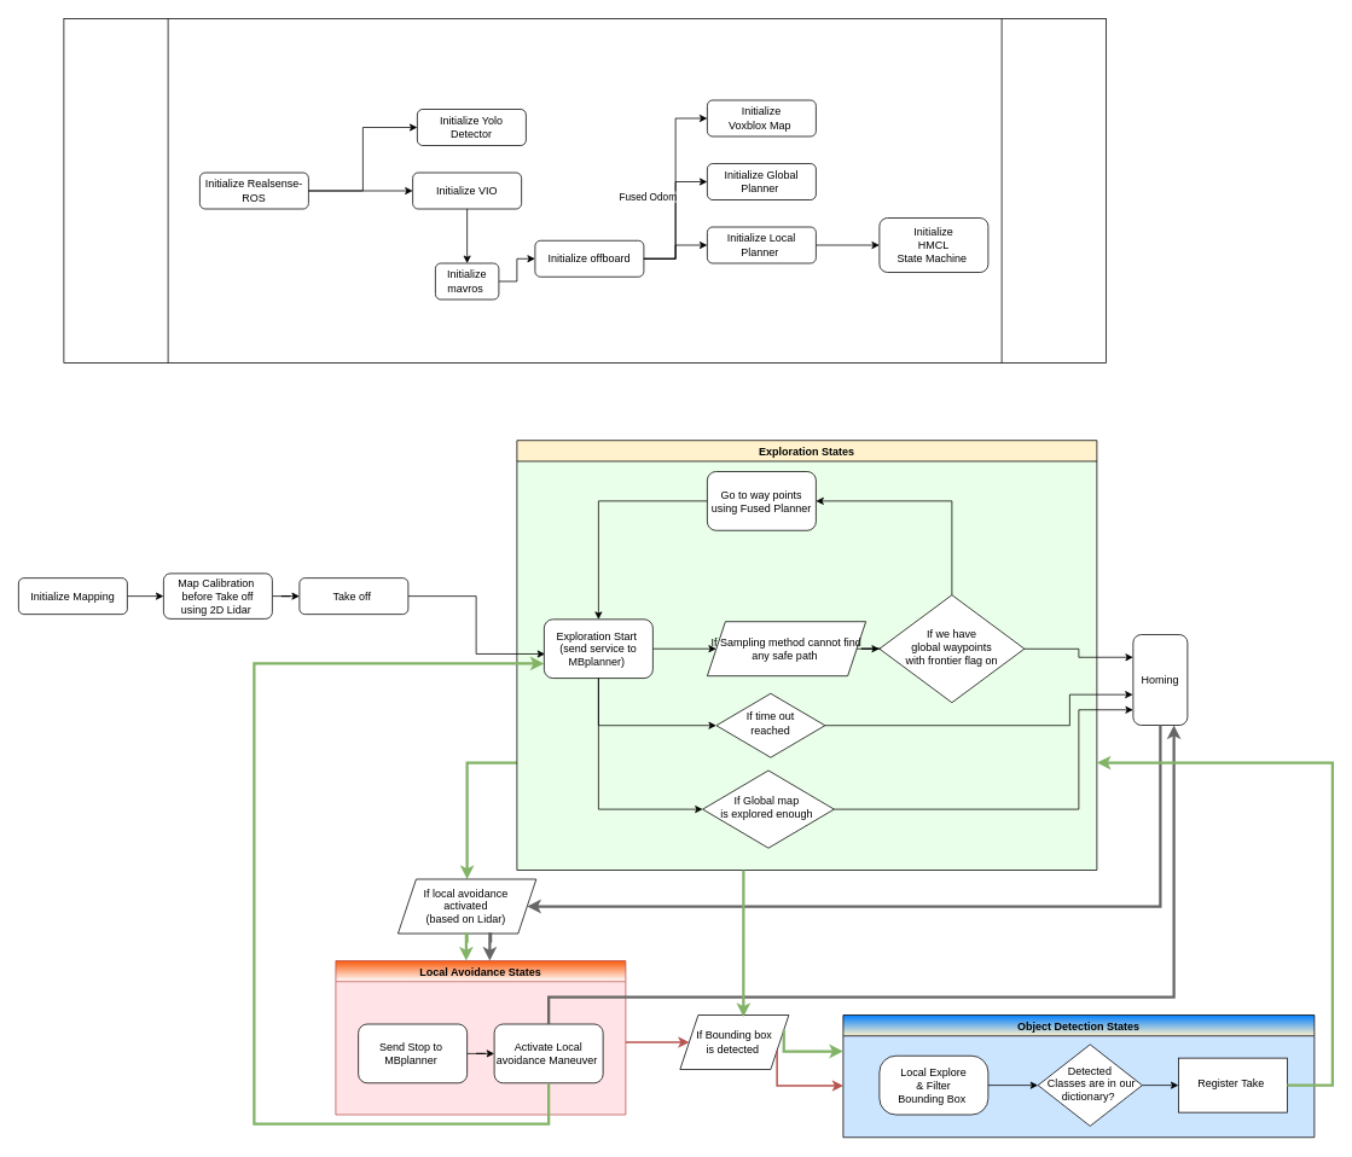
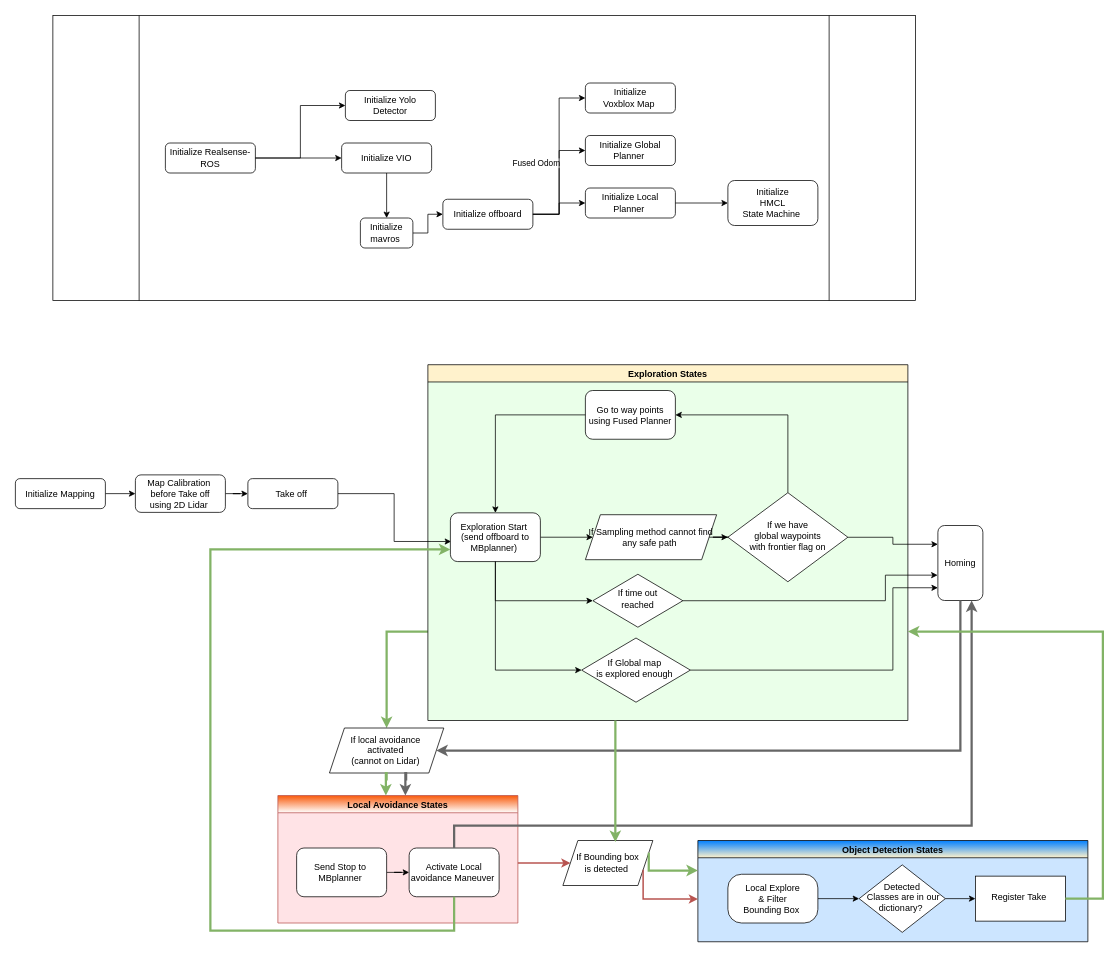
  <mxCell id="0" />
  <mxCell id="1" parent="0" />
  <mxCell id="2" value="Local Avoidance States" style="swimlane;rounded=0;swimlaneFillColor=#FFE3E6;strokeColor=#b85450;gradientColor=#ffffff;fillColor=#F8590A;" vertex="1" parent="1"><mxGeometry x="370" y="1060" width="320" height="170" as="geometry" /></mxCell>
  <mxCell id="3" value="" style="edgeStyle=orthogonalEdgeStyle;rounded=0;orthogonalLoop=1;jettySize=auto;html=1;" edge="1" parent="2" source="4" target="5"><mxGeometry relative="1" as="geometry" /></mxCell>
  <mxCell id="4" value="Send Stop to&amp;nbsp;&lt;br&gt;MBplanner&amp;nbsp;" style="rounded=1;whiteSpace=wrap;html=1;fontSize=12;glass=0;strokeWidth=1;shadow=0;" vertex="1" parent="2"><mxGeometry x="25" y="70.0" width="120" height="65" as="geometry" /></mxCell>
  <mxCell id="5" value="Activate Local avoidance Maneuver&amp;nbsp;" style="rounded=1;whiteSpace=wrap;html=1;fontSize=12;glass=0;strokeWidth=1;shadow=0;" vertex="1" parent="2"><mxGeometry x="175" y="70.0" width="120" height="65" as="geometry" /></mxCell>
  <mxCell id="6" value="Object Detection States" style="swimlane;rounded=0;gradientColor=#FFF2CC;swimlaneFillColor=#CCE5FF;fillColor=#007FFF;" vertex="1" parent="1"><mxGeometry x="930" y="1120" width="520" height="135" as="geometry" /></mxCell>
  <mxCell id="7" value="Detected&lt;br&gt;&amp;nbsp;Classes are in our dictionary?&amp;nbsp;" style="rhombus;whiteSpace=wrap;html=1;shadow=0;fontFamily=Helvetica;fontSize=12;align=center;strokeWidth=1;spacing=6;spacingTop=-4;" vertex="1" parent="6"><mxGeometry x="215" y="32.5" width="115" height="90" as="geometry" /></mxCell>
  <mxCell id="8" value="" style="edgeStyle=orthogonalEdgeStyle;rounded=0;orthogonalLoop=1;jettySize=auto;html=1;" edge="1" parent="6" source="9" target="7"><mxGeometry relative="1" as="geometry" /></mxCell>
  <mxCell id="9" value="Local Explore &lt;br&gt;&amp;amp; Filter&lt;br&gt;Bounding Box&amp;nbsp;" style="rounded=1;whiteSpace=wrap;html=1;fontSize=12;glass=0;strokeWidth=1;shadow=0;arcSize=28;" vertex="1" parent="6"><mxGeometry x="40" y="45.0" width="120" height="65" as="geometry" /></mxCell>
  <mxCell id="10" value="Register Take&amp;nbsp;" style="whiteSpace=wrap;html=1;shadow=0;strokeWidth=1;spacing=6;spacingTop=-4;" vertex="1" parent="6"><mxGeometry x="370" y="47.5" width="120" height="60" as="geometry" /></mxCell>
  <mxCell id="11" value="" style="edgeStyle=orthogonalEdgeStyle;rounded=0;orthogonalLoop=1;jettySize=auto;html=1;" edge="1" parent="6" source="7" target="10"><mxGeometry relative="1" as="geometry" /></mxCell>
  <mxCell id="12" style="edgeStyle=orthogonalEdgeStyle;rounded=0;orthogonalLoop=1;jettySize=auto;html=1;exitX=0;exitY=0.75;exitDx=0;exitDy=0;entryX=0.5;entryY=0;entryDx=0;entryDy=0;gradientColor=#97d077;fillColor=#d5e8d4;strokeColor=#82b366;endSize=6;strokeWidth=3;" edge="1" parent="1" source="13" target="55"><mxGeometry relative="1" as="geometry" /></mxCell>
  <mxCell id="13" value="Exploration States" style="swimlane;rounded=0;fillColor=#FFF2CC;gradientColor=#FFF2CC;swimlaneFillColor=#EAFFE9;" vertex="1" parent="1"><mxGeometry x="570" y="485.62" width="640" height="474.38" as="geometry" /></mxCell>
  <mxCell id="14" value="If time out &lt;br&gt;reached" style="rhombus;whiteSpace=wrap;html=1;shadow=0;fontFamily=Helvetica;fontSize=12;align=center;strokeWidth=1;spacing=6;spacingTop=-4;" vertex="1" parent="13"><mxGeometry x="220" y="279.38" width="120" height="70.62" as="geometry" /></mxCell>
  <mxCell id="15" value="If Global map&amp;nbsp;&lt;br&gt;is explored enough&amp;nbsp;" style="rhombus;whiteSpace=wrap;html=1;shadow=0;fontFamily=Helvetica;fontSize=12;align=center;strokeWidth=1;spacing=6;spacingTop=-4;" vertex="1" parent="13"><mxGeometry x="205" y="364.38" width="145" height="85.62" as="geometry" /></mxCell>
  <mxCell id="16" value="" style="shape=process;whiteSpace=wrap;html=1;backgroundOutline=1;" vertex="1" parent="1"><mxGeometry x="70" y="20" width="1150" height="380" as="geometry" /></mxCell>
  <mxCell id="17" style="edgeStyle=orthogonalEdgeStyle;rounded=0;orthogonalLoop=1;jettySize=auto;html=1;" edge="1" parent="1" source="18" target="19"><mxGeometry relative="1" as="geometry" /></mxCell>
  <mxCell id="18" value="Initialize mavros&amp;nbsp;" style="rounded=1;whiteSpace=wrap;html=1;fontSize=12;glass=0;strokeWidth=1;shadow=0;" parent="1" vertex="1"><mxGeometry x="480" y="290" width="70" height="40" as="geometry" /></mxCell>
  <mxCell id="19" value="Initialize offboard" style="rounded=1;whiteSpace=wrap;html=1;fontSize=12;glass=0;strokeWidth=1;shadow=0;" vertex="1" parent="1"><mxGeometry x="590" y="265" width="120" height="40" as="geometry" /></mxCell>
  <mxCell id="20" value="" style="edgeStyle=orthogonalEdgeStyle;rounded=0;orthogonalLoop=1;jettySize=auto;html=1;exitX=1;exitY=0.5;exitDx=0;exitDy=0;entryX=0;entryY=0.5;entryDx=0;entryDy=0;" edge="1" parent="1" source="19" target="22"><mxGeometry relative="1" as="geometry"><mxPoint x="670" y="130" as="sourcePoint" /></mxGeometry></mxCell>
  <mxCell id="21" value="Fused Odom&amp;nbsp;" style="edgeLabel;html=1;align=center;verticalAlign=middle;resizable=0;points=[];" vertex="1" connectable="0" parent="20"><mxGeometry x="-0.185" y="-1" relative="1" as="geometry"><mxPoint x="-31" y="-12" as="offset" /></mxGeometry></mxCell>
  <mxCell id="22" value="Initialize &lt;br&gt;Voxblox Map&amp;nbsp;" style="rounded=1;whiteSpace=wrap;html=1;fontSize=12;glass=0;strokeWidth=1;shadow=0;" vertex="1" parent="1"><mxGeometry x="780" y="110" width="120" height="40" as="geometry" /></mxCell>
  <mxCell id="23" value="Initialize Global Planner&amp;nbsp;" style="rounded=1;whiteSpace=wrap;html=1;fontSize=12;glass=0;strokeWidth=1;shadow=0;" vertex="1" parent="1"><mxGeometry x="780" y="180" width="120" height="40" as="geometry" /></mxCell>
  <mxCell id="24" value="Initialize Local Planner&amp;nbsp;" style="rounded=1;whiteSpace=wrap;html=1;fontSize=12;glass=0;strokeWidth=1;shadow=0;" vertex="1" parent="1"><mxGeometry x="780" y="250" width="120" height="40" as="geometry" /></mxCell>
  <mxCell id="25" value="Initialize Realsense-ROS" style="rounded=1;whiteSpace=wrap;html=1;fontSize=12;glass=0;strokeWidth=1;shadow=0;" vertex="1" parent="1"><mxGeometry x="220" y="190" width="120" height="40" as="geometry" /></mxCell>
  <mxCell id="26" value="" style="edgeStyle=orthogonalEdgeStyle;rounded=0;orthogonalLoop=1;jettySize=auto;html=1;exitX=1;exitY=0.5;exitDx=0;exitDy=0;entryX=0;entryY=0.5;entryDx=0;entryDy=0;" edge="1" parent="1" source="19" target="23"><mxGeometry relative="1" as="geometry"><mxPoint x="670" y="130" as="sourcePoint" /><mxPoint x="790" y="140" as="targetPoint" /></mxGeometry></mxCell>
  <mxCell id="27" value="" style="edgeStyle=orthogonalEdgeStyle;rounded=0;orthogonalLoop=1;jettySize=auto;html=1;entryX=0;entryY=0.5;entryDx=0;entryDy=0;" edge="1" parent="1" source="19" target="24"><mxGeometry relative="1" as="geometry"><mxPoint x="725" y="310" as="sourcePoint" /><mxPoint x="790" y="210" as="targetPoint" /></mxGeometry></mxCell>
  <mxCell id="28" style="edgeStyle=orthogonalEdgeStyle;rounded=0;orthogonalLoop=1;jettySize=auto;html=1;entryX=0;entryY=0.5;entryDx=0;entryDy=0;" edge="1" parent="1" source="25" target="29"><mxGeometry relative="1" as="geometry"><mxPoint x="340" y="210" as="sourcePoint" /><mxPoint x="430" y="210" as="targetPoint" /></mxGeometry></mxCell>
  <mxCell id="29" value="Initialize VIO" style="rounded=1;whiteSpace=wrap;html=1;fontSize=12;glass=0;strokeWidth=1;shadow=0;" vertex="1" parent="1"><mxGeometry x="455" y="190" width="120" height="40" as="geometry" /></mxCell>
  <mxCell id="30" value="Initialize Yolo Detector" style="rounded=1;whiteSpace=wrap;html=1;fontSize=12;glass=0;strokeWidth=1;shadow=0;" vertex="1" parent="1"><mxGeometry y="120" width="120" height="40" as="geometry" x="460" /></mxCell>
  <mxCell id="31" style="edgeStyle=orthogonalEdgeStyle;rounded=0;orthogonalLoop=1;jettySize=auto;html=1;exitX=1;exitY=0.5;exitDx=0;exitDy=0;entryX=0;entryY=0.5;entryDx=0;entryDy=0;" edge="1" parent="1" source="25" target="30"><mxGeometry relative="1" as="geometry"><mxPoint x="350" y="220" as="sourcePoint" /><mxPoint x="470" y="170" as="targetPoint" /></mxGeometry></mxCell>
  <mxCell id="32" style="edgeStyle=orthogonalEdgeStyle;rounded=0;orthogonalLoop=1;jettySize=auto;html=1;entryX=0.5;entryY=0;entryDx=0;entryDy=0;exitX=0.5;exitY=1;exitDx=0;exitDy=0;" edge="1" parent="1" source="29" target="18"><mxGeometry relative="1" as="geometry"><mxPoint x="680" y="233" as="sourcePoint" /><mxPoint x="640" y="320" as="targetPoint" /></mxGeometry></mxCell>
  <mxCell id="33" value="" style="edgeStyle=orthogonalEdgeStyle;rounded=0;orthogonalLoop=1;jettySize=auto;html=1;entryX=0;entryY=0.5;entryDx=0;entryDy=0;exitX=1;exitY=0.5;exitDx=0;exitDy=0;" edge="1" parent="1" source="24" target="34"><mxGeometry relative="1" as="geometry"><mxPoint x="990" y="210" as="sourcePoint" /><mxPoint x="1080" y="220" as="targetPoint" /></mxGeometry></mxCell>
  <mxCell id="34" value="Initialize &lt;br&gt;HMCL &lt;br&gt;State Machine&amp;nbsp;" style="rounded=1;whiteSpace=wrap;html=1;fontSize=12;glass=0;strokeWidth=1;shadow=0;" vertex="1" parent="1"><mxGeometry x="970" y="240" width="120" height="60" as="geometry" /></mxCell>
  <mxCell id="35" value="" style="edgeStyle=orthogonalEdgeStyle;rounded=0;orthogonalLoop=1;jettySize=auto;html=1;" edge="1" parent="1" source="36" target="40"><mxGeometry relative="1" as="geometry" /></mxCell>
  <mxCell id="36" value="Initialize Mapping" style="rounded=1;whiteSpace=wrap;html=1;fontSize=12;glass=0;strokeWidth=1;shadow=0;" vertex="1" parent="1"><mxGeometry x="20" y="637.5" width="120" height="40" as="geometry" /></mxCell>
  <mxCell id="37" value="" style="edgeStyle=orthogonalEdgeStyle;rounded=0;orthogonalLoop=1;jettySize=auto;html=1;entryX=0.008;entryY=0.588;entryDx=0;entryDy=0;entryPerimeter=0;" edge="1" parent="1" source="38" target="42"><mxGeometry relative="1" as="geometry" /></mxCell>
  <mxCell id="38" value="Take off&amp;nbsp;" style="rounded=1;whiteSpace=wrap;html=1;fontSize=12;glass=0;strokeWidth=1;shadow=0;" vertex="1" parent="1"><mxGeometry x="330" y="637.5" width="120" height="40" as="geometry" /></mxCell>
  <mxCell id="39" style="edgeStyle=orthogonalEdgeStyle;rounded=0;orthogonalLoop=1;jettySize=auto;html=1;entryX=0;entryY=0.5;entryDx=0;entryDy=0;" edge="1" parent="1" source="40" target="38"><mxGeometry relative="1" as="geometry"><mxPoint x="330" y="657.5" as="targetPoint" /></mxGeometry></mxCell>
  <mxCell id="40" value="Map Calibration&amp;nbsp;&lt;br&gt;before Take off&lt;br&gt;using 2D Lidar&amp;nbsp;" style="rounded=1;whiteSpace=wrap;html=1;fontSize=12;glass=0;strokeWidth=1;shadow=0;" vertex="1" parent="1"><mxGeometry x="180" y="632.5" width="120" height="50" as="geometry" /></mxCell>
  <mxCell id="41" value="" style="edgeStyle=orthogonalEdgeStyle;rounded=0;orthogonalLoop=1;jettySize=auto;html=1;entryX=0;entryY=0.5;entryDx=0;entryDy=0;" edge="1" parent="1" source="42" target="44"><mxGeometry relative="1" as="geometry"><mxPoint x="680" y="792.5" as="targetPoint" /></mxGeometry></mxCell>
- <mxCell id="42" value="Exploration Start&amp;nbsp;&lt;br&gt;(send service to MBplanner)&amp;nbsp;" style="rounded=1;whiteSpace=wrap;html=1;fontSize=12;glass=0;strokeWidth=1;shadow=0;" vertex="1" parent="1"><mxGeometry x="600" y="683.12" width="120" height="65" as="geometry" /></mxCell>
+ <mxCell id="42" value="Exploration Start&amp;nbsp;&lt;br&gt;(send offboard to MBplanner)&amp;nbsp;" style="rounded=1;whiteSpace=wrap;html=1;fontSize=12;glass=0;strokeWidth=1;shadow=0;" vertex="1" parent="1"><mxGeometry x="600" y="683.12" width="120" height="65" as="geometry" /></mxCell>
  <mxCell id="43" value="" style="edgeStyle=orthogonalEdgeStyle;rounded=0;orthogonalLoop=1;jettySize=auto;html=1;entryX=0;entryY=0.5;entryDx=0;entryDy=0;" edge="1" parent="1" source="44" target="47"><mxGeometry relative="1" as="geometry"><mxPoint x="1000" y="712.5" as="targetPoint" /></mxGeometry></mxCell>
  <mxCell id="44" value="If Sampling method cannot find &lt;br&gt;any safe path&amp;nbsp;" style="shape=parallelogram;perimeter=parallelogramPerimeter;whiteSpace=wrap;html=1;fixedSize=1;" vertex="1" parent="1"><mxGeometry x="780" y="685.62" width="175" height="60" as="geometry" /></mxCell>
  <mxCell id="45" value="" style="edgeStyle=orthogonalEdgeStyle;rounded=0;orthogonalLoop=1;jettySize=auto;html=1;entryX=1;entryY=0.5;entryDx=0;entryDy=0;" edge="1" parent="1" source="47" target="48"><mxGeometry relative="1" as="geometry"><Array as="points"><mxPoint x="1050" y="553" /></Array></mxGeometry></mxCell>
  <mxCell id="46" style="edgeStyle=orthogonalEdgeStyle;rounded=0;orthogonalLoop=1;jettySize=auto;html=1;entryX=0;entryY=0.25;entryDx=0;entryDy=0;" edge="1" parent="1" source="47" target="52"><mxGeometry relative="1" as="geometry" /></mxCell>
  <mxCell id="47" value="If we have &lt;br&gt;global waypoints &lt;br&gt;with frontier flag on" style="rhombus;whiteSpace=wrap;html=1;shadow=0;fontFamily=Helvetica;fontSize=12;align=center;strokeWidth=1;spacing=6;spacingTop=-4;" vertex="1" parent="1"><mxGeometry x="970" y="656.25" width="160" height="118.75" as="geometry" /></mxCell>
  <mxCell id="48" value="Go to way points using Fused Planner" style="rounded=1;whiteSpace=wrap;html=1;fontSize=12;glass=0;strokeWidth=1;shadow=0;" vertex="1" parent="1"><mxGeometry x="780" y="520" width="120" height="65" as="geometry" /></mxCell>
  <mxCell id="49" value="" style="edgeStyle=orthogonalEdgeStyle;rounded=0;orthogonalLoop=1;jettySize=auto;html=1;exitX=0;exitY=0.5;exitDx=0;exitDy=0;" edge="1" parent="1" source="48" target="42"><mxGeometry relative="1" as="geometry"><mxPoint x="860" y="635.31" as="sourcePoint" /><mxPoint x="800" y="534.69" as="targetPoint" /></mxGeometry></mxCell>
  <mxCell id="50" value="" style="edgeStyle=orthogonalEdgeStyle;rounded=0;orthogonalLoop=1;jettySize=auto;html=1;exitX=0.5;exitY=1;exitDx=0;exitDy=0;entryX=0;entryY=0.5;entryDx=0;entryDy=0;" edge="1" parent="1" source="42" target="14"><mxGeometry relative="1" as="geometry"><mxPoint x="730" y="725.62" as="sourcePoint" /><mxPoint x="740" y="850" as="targetPoint" /></mxGeometry></mxCell>
  <mxCell id="51" style="edgeStyle=orthogonalEdgeStyle;rounded=0;orthogonalLoop=1;jettySize=auto;html=1;entryX=-0.006;entryY=0.662;entryDx=0;entryDy=0;entryPerimeter=0;exitX=1;exitY=0.5;exitDx=0;exitDy=0;" edge="1" parent="1" source="14" target="52"><mxGeometry relative="1" as="geometry"><Array as="points"><mxPoint x="1180" y="800" /><mxPoint x="1180" y="766" /></Array></mxGeometry></mxCell>
  <mxCell id="52" value="Homing" style="rounded=1;whiteSpace=wrap;html=1;fontSize=12;glass=0;strokeWidth=1;shadow=0;" vertex="1" parent="1"><mxGeometry x="1250" y="700" width="60" height="100" as="geometry" /></mxCell>
  <mxCell id="53" style="edgeStyle=orthogonalEdgeStyle;rounded=0;orthogonalLoop=1;jettySize=auto;html=1;entryX=0;entryY=0.75;entryDx=0;entryDy=0;exitX=0.5;exitY=1;exitDx=0;exitDy=0;gradientColor=#97d077;fillColor=#d5e8d4;strokeColor=#82b366;endSize=6;strokeWidth=3;" edge="1" parent="1" source="5" target="42"><mxGeometry relative="1" as="geometry"><mxPoint x="795" y="1145" as="sourcePoint" /><mxPoint x="980" y="930" as="targetPoint" /><Array as="points"><mxPoint x="605" y="1240" /><mxPoint x="280" y="1240" /><mxPoint x="280" y="732" /></Array></mxGeometry></mxCell>
  <mxCell id="54" style="edgeStyle=orthogonalEdgeStyle;rounded=0;orthogonalLoop=1;jettySize=auto;html=1;entryX=0;entryY=0.5;entryDx=0;entryDy=0;strokeColor=#b85450;fillColor=#f8cecc;strokeWidth=2;" edge="1" parent="1" source="2" target="56"><mxGeometry relative="1" as="geometry"><Array as="points"><mxPoint x="740" y="1150" /><mxPoint x="740" y="1150" /></Array></mxGeometry></mxCell>
- <mxCell id="55" value="If local avoidance&amp;nbsp;&lt;br&gt;activated&amp;nbsp;&lt;br&gt;(based on Lidar)&amp;nbsp;" style="shape=parallelogram;perimeter=parallelogramPerimeter;whiteSpace=wrap;html=1;fixedSize=1;" vertex="1" parent="1"><mxGeometry x="438.75" y="970" width="152.5" height="60" as="geometry" /></mxCell>
+ <mxCell id="55" value="If local avoidance&amp;nbsp;&lt;br&gt;activated&amp;nbsp;&lt;br&gt;(cannot on Lidar)&amp;nbsp;" style="shape=parallelogram;perimeter=parallelogramPerimeter;whiteSpace=wrap;html=1;fixedSize=1;" vertex="1" parent="1"><mxGeometry x="438.75" y="970" width="152.5" height="60" as="geometry" /></mxCell>
  <mxCell id="56" value="&lt;span&gt;If Bounding box&lt;/span&gt;&lt;br&gt;&lt;span&gt;is detected&amp;nbsp;&lt;/span&gt;" style="shape=parallelogram;perimeter=parallelogramPerimeter;whiteSpace=wrap;html=1;fixedSize=1;" vertex="1" parent="1"><mxGeometry x="750" y="1120" width="120" height="60" as="geometry" /></mxCell>
  <mxCell id="57" value="" style="edgeStyle=orthogonalEdgeStyle;rounded=0;orthogonalLoop=1;jettySize=auto;html=1;exitX=0.5;exitY=1;exitDx=0;exitDy=0;entryX=0;entryY=0.5;entryDx=0;entryDy=0;" edge="1" parent="1" source="42" target="15"><mxGeometry relative="1" as="geometry"><mxPoint x="670" y="758.12" as="sourcePoint" /><mxPoint x="800" y="810.31" as="targetPoint" /></mxGeometry></mxCell>
  <mxCell id="58" style="edgeStyle=orthogonalEdgeStyle;rounded=0;orthogonalLoop=1;jettySize=auto;html=1;exitX=1;exitY=0.5;exitDx=0;exitDy=0;entryX=0;entryY=0.83;entryDx=0;entryDy=0;entryPerimeter=0;" edge="1" parent="1" source="15" target="52"><mxGeometry relative="1" as="geometry"><mxPoint x="919.942" y="810.276" as="sourcePoint" /><mxPoint x="1240" y="790" as="targetPoint" /><Array as="points"><mxPoint x="1190" y="893" /><mxPoint x="1190" y="783" /></Array></mxGeometry></mxCell>
  <mxCell id="59" style="edgeStyle=orthogonalEdgeStyle;rounded=0;orthogonalLoop=1;jettySize=auto;html=1;exitX=0.5;exitY=1;exitDx=0;exitDy=0;gradientColor=#97d077;fillColor=#d5e8d4;strokeColor=#82b366;endSize=6;strokeWidth=3;" edge="1" parent="1"><mxGeometry relative="1" as="geometry"><mxPoint x="515" y="1040" as="sourcePoint" /><mxPoint x="514" y="1060" as="targetPoint" /><Array as="points"><mxPoint x="515" y="1030" /><mxPoint x="514" y="1030" /></Array></mxGeometry></mxCell>
  <mxCell id="60" style="edgeStyle=orthogonalEdgeStyle;rounded=0;orthogonalLoop=1;jettySize=auto;html=1;exitX=0.5;exitY=1;exitDx=0;exitDy=0;fillColor=#f5f5f5;strokeColor=#666666;endSize=6;strokeWidth=3;" edge="1" parent="1"><mxGeometry relative="1" as="geometry"><mxPoint x="541" y="1039.97" as="sourcePoint" /><mxPoint x="540" y="1059.97" as="targetPoint" /><Array as="points"><mxPoint x="541" y="1029.97" /><mxPoint x="540" y="1029.97" /></Array></mxGeometry></mxCell>
  <mxCell id="61" style="edgeStyle=orthogonalEdgeStyle;rounded=0;orthogonalLoop=1;jettySize=auto;html=1;exitX=0.5;exitY=1;exitDx=0;exitDy=0;fillColor=#f5f5f5;strokeColor=#666666;endSize=6;strokeWidth=3;entryX=1;entryY=0.5;entryDx=0;entryDy=0;" edge="1" parent="1" source="52" target="55"><mxGeometry relative="1" as="geometry"><mxPoint x="576" y="1049.97" as="sourcePoint" /><mxPoint x="575" y="1069.97" as="targetPoint" /><Array as="points"><mxPoint x="1280" y="1000" /></Array></mxGeometry></mxCell>
  <mxCell id="62" style="edgeStyle=orthogonalEdgeStyle;rounded=0;orthogonalLoop=1;jettySize=auto;html=1;fillColor=#f5f5f5;strokeColor=#666666;endSize=6;strokeWidth=3;entryX=0.75;entryY=1;entryDx=0;entryDy=0;" edge="1" parent="1" source="5" target="52"><mxGeometry relative="1" as="geometry"><mxPoint x="1290" y="810" as="sourcePoint" /><mxPoint x="1170" y="1030" as="targetPoint" /><Array as="points"><mxPoint x="605" y="1100" /><mxPoint x="1295" y="1100" /></Array></mxGeometry></mxCell>
  <mxCell id="63" style="edgeStyle=orthogonalEdgeStyle;rounded=0;orthogonalLoop=1;jettySize=auto;html=1;entryX=0.583;entryY=0.033;entryDx=0;entryDy=0;strokeColor=#82b366;fillColor=#d5e8d4;entryPerimeter=0;strokeWidth=3;" edge="1" parent="1" target="56"><mxGeometry relative="1" as="geometry"><mxPoint x="820" y="1010" as="sourcePoint" /><mxPoint x="770" y="1160" as="targetPoint" /><Array as="points"><mxPoint x="820" y="960" /></Array></mxGeometry></mxCell>
  <mxCell id="64" style="edgeStyle=orthogonalEdgeStyle;rounded=0;orthogonalLoop=1;jettySize=auto;html=1;strokeColor=#b85450;fillColor=#f8cecc;strokeWidth=2;" edge="1" parent="1" source="56"><mxGeometry relative="1" as="geometry"><mxPoint x="700" y="1160" as="sourcePoint" /><mxPoint x="930" y="1198" as="targetPoint" /><Array as="points"><mxPoint x="857" y="1198" /></Array></mxGeometry></mxCell>
  <mxCell id="65" style="edgeStyle=orthogonalEdgeStyle;rounded=0;orthogonalLoop=1;jettySize=auto;html=1;entryX=1;entryY=0.75;entryDx=0;entryDy=0;strokeColor=#82b366;fillColor=#d5e8d4;exitX=1;exitY=0.5;exitDx=0;exitDy=0;strokeWidth=3;" edge="1" parent="1" source="10" target="13"><mxGeometry relative="1" as="geometry"><mxPoint x="866.667" y="1170" as="sourcePoint" /><mxPoint x="980" y="1207.5" as="targetPoint" /><Array as="points"><mxPoint x="1470" y="1198" /><mxPoint x="1470" y="841" /></Array></mxGeometry></mxCell>
  <mxCell id="66" style="edgeStyle=orthogonalEdgeStyle;rounded=0;orthogonalLoop=1;jettySize=auto;html=1;strokeColor=#82b366;fillColor=#d5e8d4;exitX=1;exitY=0.25;exitDx=0;exitDy=0;strokeWidth=3;" edge="1" parent="1" source="56"><mxGeometry relative="1" as="geometry"><mxPoint x="866.667" y="1170" as="sourcePoint" /><mxPoint x="930" y="1160" as="targetPoint" /><Array as="points"><mxPoint x="865" y="1160" /></Array></mxGeometry></mxCell>
